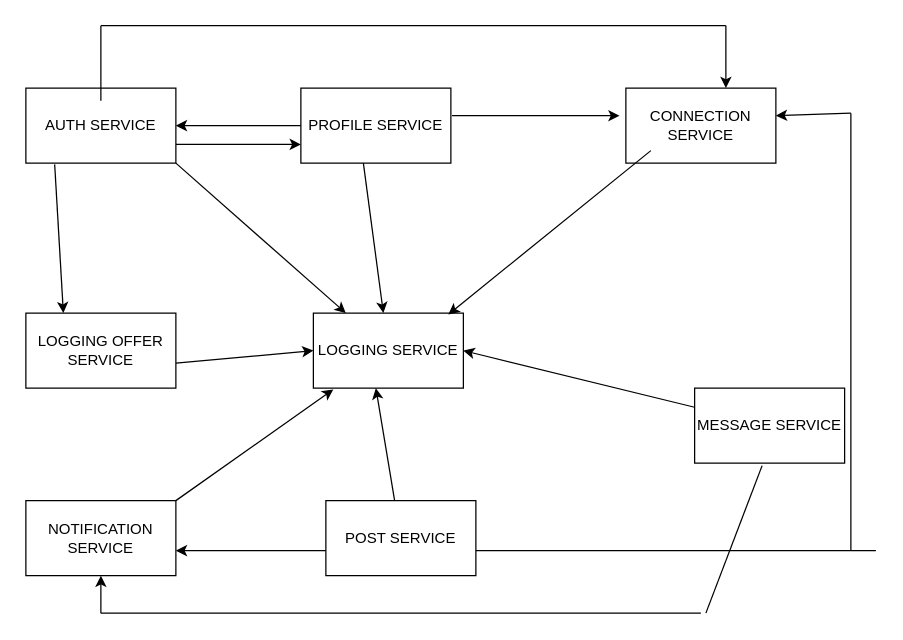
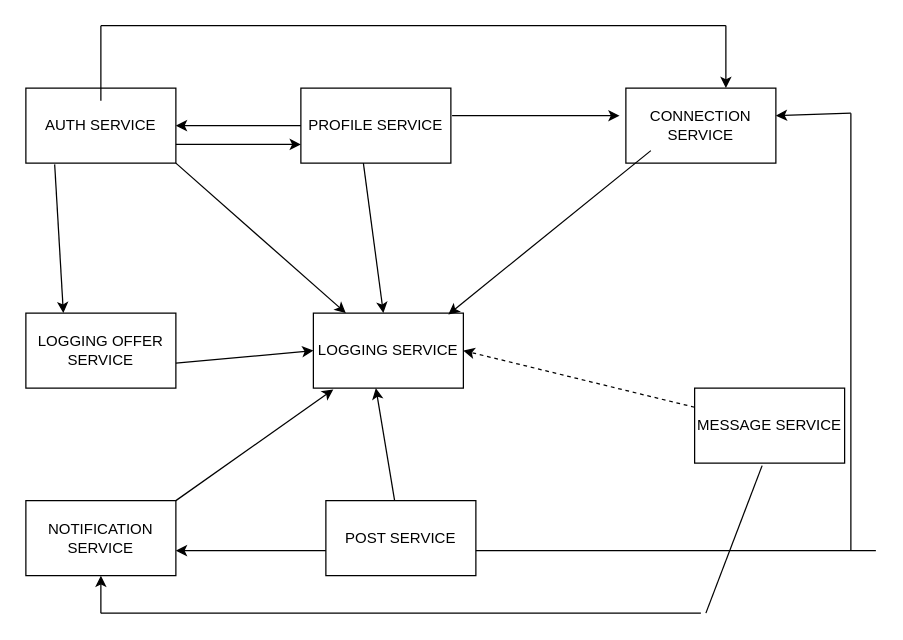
  <mxCell id="0" />
  <mxCell id="1" parent="0" />
  <mxCell id="2" value="AUTH SERVICE" style="rounded=0;whiteSpace=wrap;html=1;" vertex="1" parent="1"><mxGeometry x="20" y="70" width="120" height="60" as="geometry" /></mxCell>
  <mxCell id="3" value="PROFILE SERVICE" style="rounded=0;whiteSpace=wrap;html=1;" vertex="1" parent="1"><mxGeometry x="240" y="70" width="120" height="60" as="geometry" /></mxCell>
  <mxCell id="4" value="CONNECTION SERVICE" style="rounded=0;whiteSpace=wrap;html=1;" vertex="1" parent="1"><mxGeometry x="500" y="70" width="120" height="60" as="geometry" /></mxCell>
  <mxCell id="5" value="LOGGING OFFER SERVICE" style="rounded=0;whiteSpace=wrap;html=1;" vertex="1" parent="1"><mxGeometry x="20" y="250" width="120" height="60" as="geometry" /></mxCell>
  <mxCell id="6" value="LOGGING SERVICE&lt;br&gt;" style="rounded=0;whiteSpace=wrap;html=1;" vertex="1" parent="1"><mxGeometry x="250" y="250" width="120" height="60" as="geometry" /></mxCell>
  <mxCell id="7" value="MESSAGE SERVICE" style="rounded=0;whiteSpace=wrap;html=1;" vertex="1" parent="1"><mxGeometry x="555" y="310" width="120" height="60" as="geometry" /></mxCell>
  <mxCell id="8" value="NOTIFICATION SERVICE" style="rounded=0;whiteSpace=wrap;html=1;" vertex="1" parent="1"><mxGeometry x="20" y="400" width="120" height="60" as="geometry" /></mxCell>
  <mxCell id="9" value="POST SERVICE" style="rounded=0;whiteSpace=wrap;html=1;" vertex="1" parent="1"><mxGeometry x="260" y="400" width="120" height="60" as="geometry" /></mxCell>
  <mxCell id="10" value="" style="endArrow=classic;html=1;rounded=0;exitX=1;exitY=1;exitDx=0;exitDy=0;" edge="1" parent="1" source="2" target="6"><mxGeometry width="50" height="50" relative="1" as="geometry"><mxPoint x="300" y="270" as="sourcePoint" /><mxPoint x="350" y="220" as="targetPoint" /></mxGeometry></mxCell>
  <mxCell id="11" value="" style="endArrow=classic;html=1;rounded=0;exitX=1;exitY=1;exitDx=0;exitDy=0;" edge="1" parent="1" target="6"><mxGeometry width="50" height="50" relative="1" as="geometry"><mxPoint x="290" y="130" as="sourcePoint" /><mxPoint x="426" y="250" as="targetPoint" /></mxGeometry></mxCell>
  <mxCell id="12" value="" style="endArrow=classic;html=1;rounded=0;exitX=1;exitY=1;exitDx=0;exitDy=0;entryX=0.9;entryY=0.017;entryDx=0;entryDy=0;entryPerimeter=0;" edge="1" parent="1" target="6"><mxGeometry width="50" height="50" relative="1" as="geometry"><mxPoint x="520" y="120" as="sourcePoint" /><mxPoint x="536" y="240" as="targetPoint" /></mxGeometry></mxCell>
- <mxCell id="13" value="" style="endArrow=classic;html=1;rounded=0;entryX=1;entryY=0.5;entryDx=0;entryDy=0;" edge="1" parent="1" source="7" target="6"><mxGeometry width="50" height="50" relative="1" as="geometry"><mxPoint x="530" y="130" as="sourcePoint" /><mxPoint x="368" y="261.02" as="targetPoint" /></mxGeometry></mxCell>
+ <mxCell id="13" value="" style="endArrow=classic;html=1;rounded=0;entryX=1;entryY=0.5;entryDx=0;entryDy=0;dashed=1;" edge="1" parent="1" source="7" target="6"><mxGeometry width="50" height="50" relative="1" as="geometry"><mxPoint x="530" y="130" as="sourcePoint" /><mxPoint x="368" y="261.02" as="targetPoint" /></mxGeometry></mxCell>
  <mxCell id="14" value="" style="endArrow=classic;html=1;rounded=0;entryX=1;entryY=0.5;entryDx=0;entryDy=0;" edge="1" parent="1" source="9"><mxGeometry width="50" height="50" relative="1" as="geometry"><mxPoint x="440" y="310" as="sourcePoint" /><mxPoint x="300" y="310" as="targetPoint" /></mxGeometry></mxCell>
  <mxCell id="15" value="" style="endArrow=classic;html=1;rounded=0;entryX=0.133;entryY=1.017;entryDx=0;entryDy=0;entryPerimeter=0;" edge="1" parent="1" target="6"><mxGeometry width="50" height="50" relative="1" as="geometry"><mxPoint x="140" y="400" as="sourcePoint" /><mxPoint x="190" y="350" as="targetPoint" /></mxGeometry></mxCell>
  <mxCell id="16" value="" style="endArrow=classic;html=1;rounded=0;entryX=0;entryY=0.5;entryDx=0;entryDy=0;" edge="1" parent="1" target="6"><mxGeometry width="50" height="50" relative="1" as="geometry"><mxPoint x="140" y="290" as="sourcePoint" /><mxPoint x="190" y="240" as="targetPoint" /></mxGeometry></mxCell>
  <mxCell id="17" value="" style="endArrow=none;html=1;rounded=0;" edge="1" parent="1"><mxGeometry width="50" height="50" relative="1" as="geometry"><mxPoint x="380" y="440" as="sourcePoint" /><mxPoint x="700" y="440" as="targetPoint" /></mxGeometry></mxCell>
  <mxCell id="18" value="" style="endArrow=none;html=1;rounded=0;" edge="1" parent="1"><mxGeometry width="50" height="50" relative="1" as="geometry"><mxPoint x="680" y="440" as="sourcePoint" /><mxPoint x="680" y="90" as="targetPoint" /></mxGeometry></mxCell>
  <mxCell id="19" value="" style="endArrow=classic;html=1;rounded=0;entryX=1;entryY=0.367;entryDx=0;entryDy=0;entryPerimeter=0;" edge="1" parent="1" target="4"><mxGeometry width="50" height="50" relative="1" as="geometry"><mxPoint x="680" y="90" as="sourcePoint" /><mxPoint x="730" y="40" as="targetPoint" /></mxGeometry></mxCell>
  <mxCell id="20" value="" style="endArrow=classic;html=1;rounded=0;entryX=1;entryY=0.5;entryDx=0;entryDy=0;exitX=0;exitY=0.5;exitDx=0;exitDy=0;" edge="1" parent="1" source="3" target="2"><mxGeometry width="50" height="50" relative="1" as="geometry"><mxPoint x="300" y="290" as="sourcePoint" /><mxPoint x="350" y="240" as="targetPoint" /></mxGeometry></mxCell>
  <mxCell id="21" value="" style="endArrow=classic;html=1;rounded=0;exitX=1;exitY=0.75;exitDx=0;exitDy=0;entryX=0;entryY=0.75;entryDx=0;entryDy=0;" edge="1" parent="1" source="2" target="3"><mxGeometry width="50" height="50" relative="1" as="geometry"><mxPoint x="300" y="290" as="sourcePoint" /><mxPoint x="350" y="240" as="targetPoint" /></mxGeometry></mxCell>
  <mxCell id="22" value="" style="endArrow=classic;html=1;rounded=0;exitX=0.192;exitY=1.017;exitDx=0;exitDy=0;exitPerimeter=0;entryX=0.25;entryY=0;entryDx=0;entryDy=0;" edge="1" parent="1" source="2" target="5"><mxGeometry width="50" height="50" relative="1" as="geometry"><mxPoint x="300" y="290" as="sourcePoint" /><mxPoint x="350" y="240" as="targetPoint" /></mxGeometry></mxCell>
  <mxCell id="23" value="" style="endArrow=none;html=1;rounded=0;" edge="1" parent="1"><mxGeometry width="50" height="50" relative="1" as="geometry"><mxPoint x="80" y="80" as="sourcePoint" /><mxPoint x="80" y="20" as="targetPoint" /></mxGeometry></mxCell>
  <mxCell id="24" value="" style="endArrow=none;html=1;rounded=0;" edge="1" parent="1"><mxGeometry width="50" height="50" relative="1" as="geometry"><mxPoint x="80" y="20" as="sourcePoint" /><mxPoint x="580" y="20" as="targetPoint" /></mxGeometry></mxCell>
  <mxCell id="25" value="" style="endArrow=classic;html=1;rounded=0;entryX=0.667;entryY=0;entryDx=0;entryDy=0;entryPerimeter=0;" edge="1" parent="1" target="4"><mxGeometry width="50" height="50" relative="1" as="geometry"><mxPoint x="580" y="20" as="sourcePoint" /><mxPoint x="630" y="-30" as="targetPoint" /></mxGeometry></mxCell>
  <mxCell id="26" value="" style="endArrow=classic;html=1;rounded=0;entryX=-0.042;entryY=0.367;entryDx=0;entryDy=0;entryPerimeter=0;exitX=1.008;exitY=0.367;exitDx=0;exitDy=0;exitPerimeter=0;" edge="1" parent="1" source="3" target="4"><mxGeometry width="50" height="50" relative="1" as="geometry"><mxPoint x="300" y="220" as="sourcePoint" /><mxPoint x="350" y="170" as="targetPoint" /></mxGeometry></mxCell>
  <mxCell id="27" value="" style="endArrow=none;html=1;rounded=0;entryX=0.45;entryY=1.033;entryDx=0;entryDy=0;entryPerimeter=0;" edge="1" parent="1" target="7"><mxGeometry width="50" height="50" relative="1" as="geometry"><mxPoint x="564" y="490" as="sourcePoint" /><mxPoint x="350" y="260" as="targetPoint" /></mxGeometry></mxCell>
  <mxCell id="28" value="" style="endArrow=none;html=1;rounded=0;" edge="1" parent="1"><mxGeometry width="50" height="50" relative="1" as="geometry"><mxPoint x="80" y="490" as="sourcePoint" /><mxPoint x="560" y="490" as="targetPoint" /></mxGeometry></mxCell>
  <mxCell id="29" value="" style="endArrow=classic;html=1;rounded=0;entryX=0.5;entryY=1;entryDx=0;entryDy=0;" edge="1" parent="1" target="8"><mxGeometry width="50" height="50" relative="1" as="geometry"><mxPoint x="80" y="490" as="sourcePoint" /><mxPoint x="130" y="440" as="targetPoint" /></mxGeometry></mxCell>
  <mxCell id="30" value="" style="endArrow=classic;html=1;rounded=0;" edge="1" parent="1"><mxGeometry width="50" height="50" relative="1" as="geometry"><mxPoint x="260" y="440" as="sourcePoint" /><mxPoint x="140" y="440" as="targetPoint" /></mxGeometry></mxCell>
